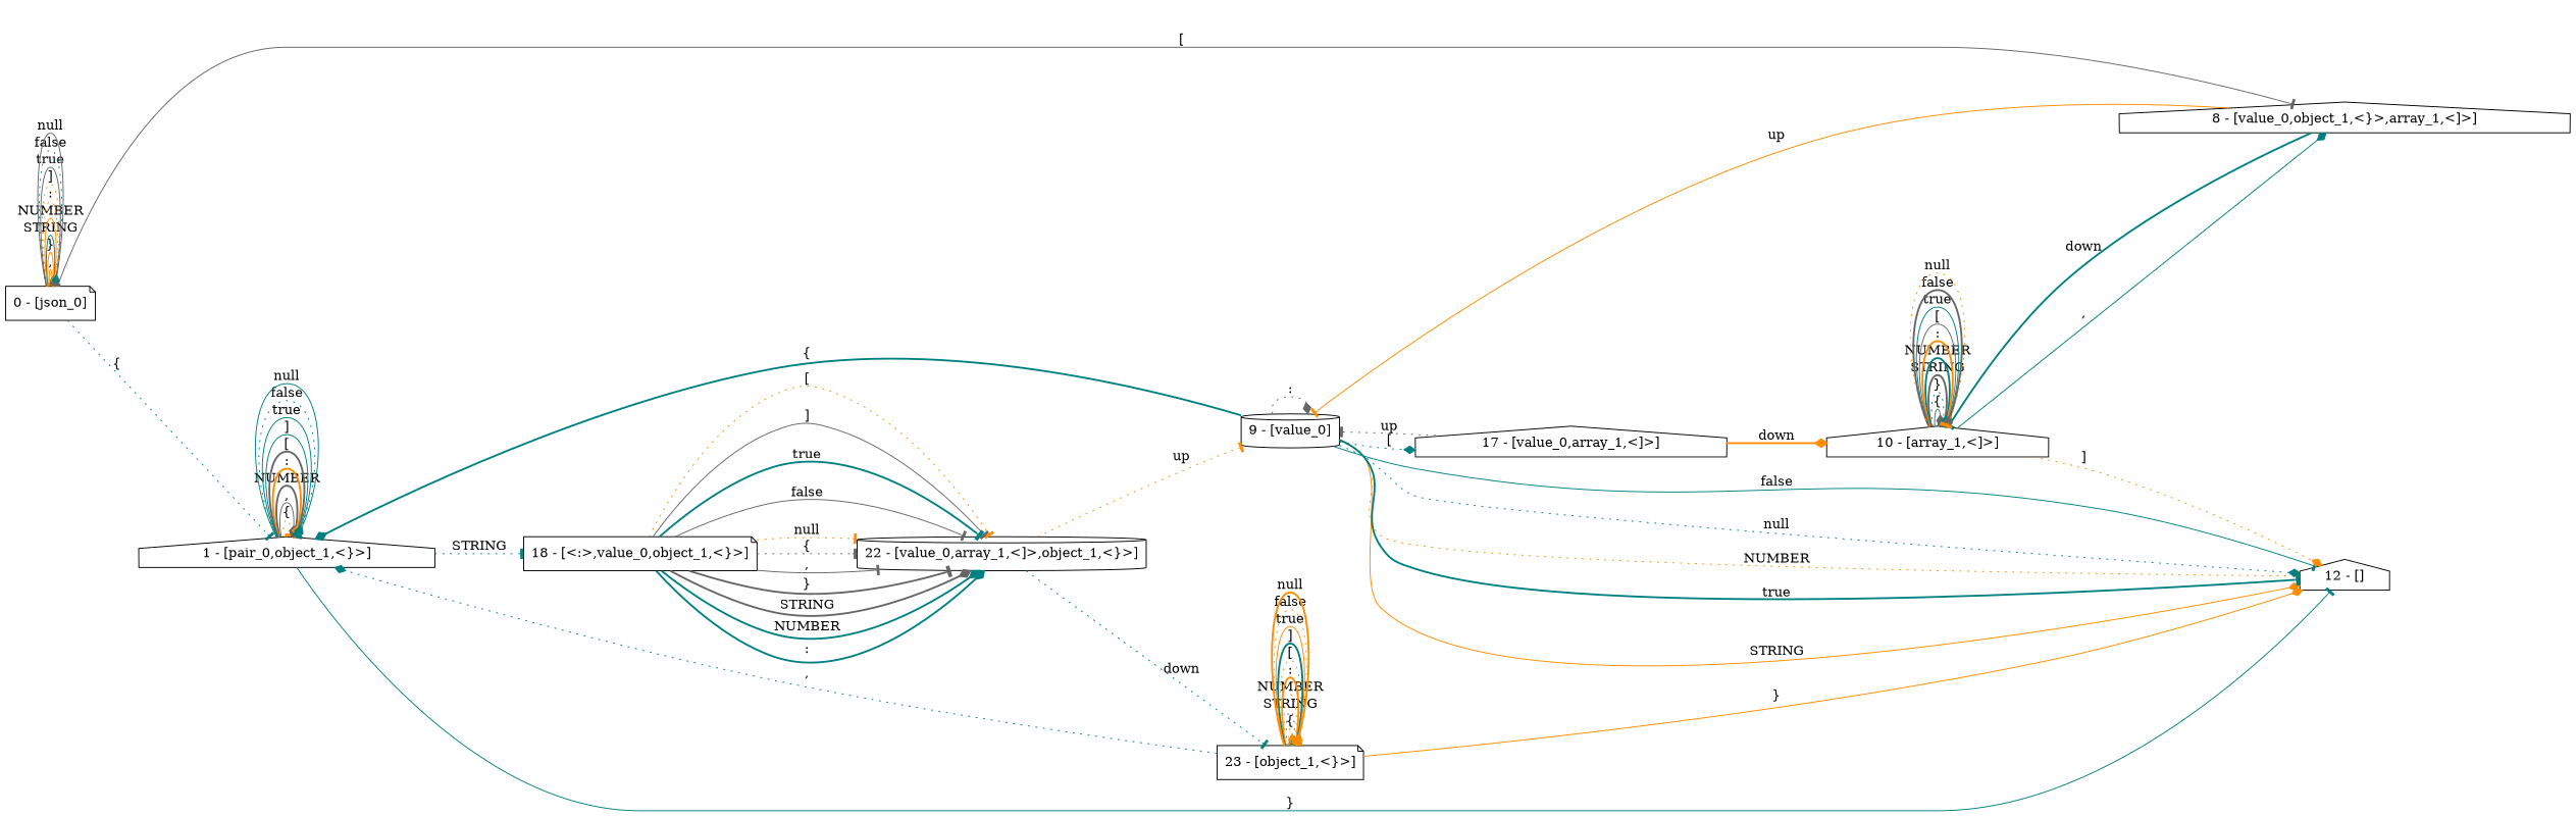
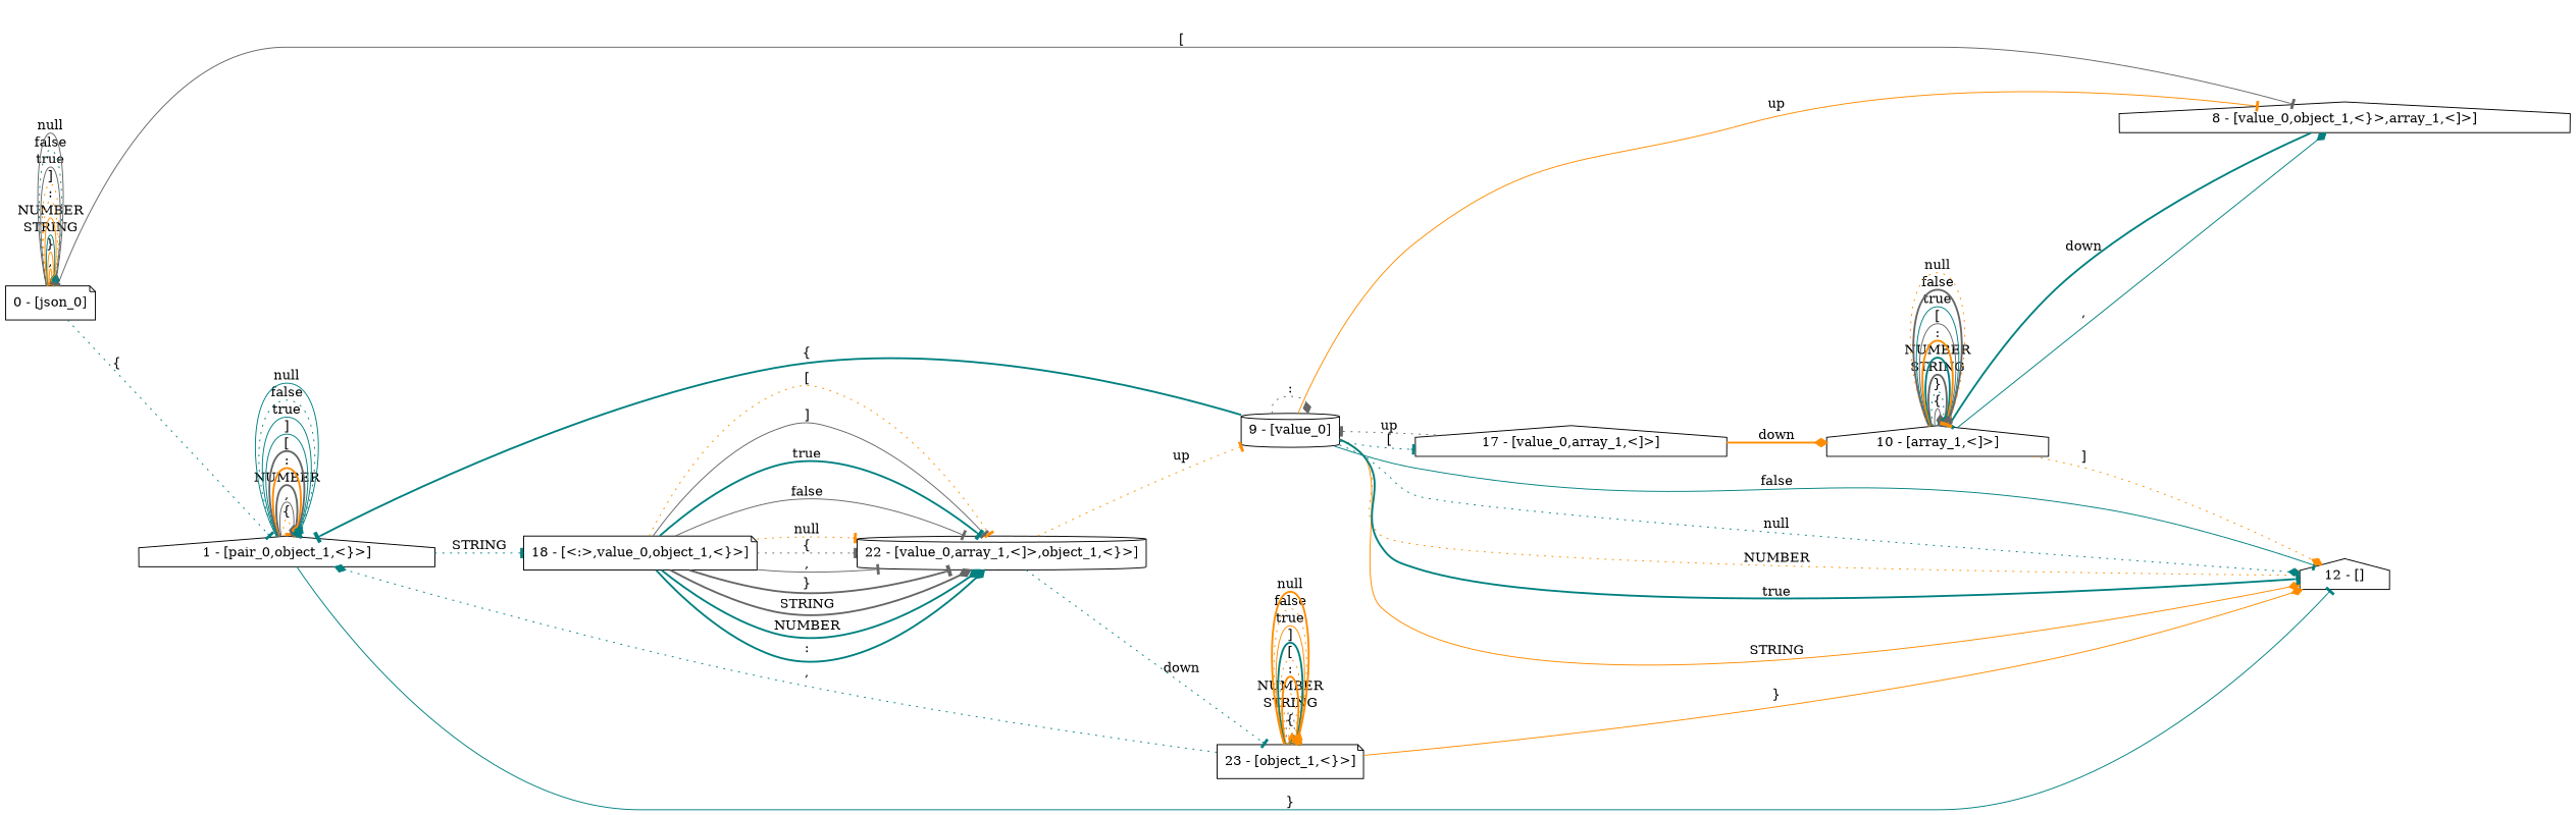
  digraph {
    rankdir=LR
    node [color=black shape=house]
    edge [arrowhead=tee color=darkorange style=dotted]
    n1 [label="0 - [json_0]" shape=note]
    n2 [label="1 - [pair_0,object_1,<}>]"]
    n3 [label="8 - [value_0,object_1,<}>,array_1,<]>]"]
    n4 [label="18 - [<:>,value_0,object_1,<}>]" shape=note]
    n5 [label="12 - []"]
    n6 [label="9 - [value_0]" shape=cylinder]
    n7 [label="10 - [array_1,<]>]"]
    n8 [label="22 - [value_0,array_1,<]>,object_1,<}>]" shape=cylinder]
    n9 [label="17 - [value_0,array_1,<]>]"]
    n10 [label="23 - [object_1,<}>]" shape=note]
    n1 -> n1 [label="," style=solid]
    n1 -> n1 [label="}" style=solid]
    n1 -> n1 [arrowhead=diamond color=teal label=STRING style=solid]
    n1 -> n1 [arrowhead=diamond label=NUMBER style=solid]
    n1 -> n1 [arrowhead=diamond label=":"]
    n1 -> n1 [label="]"]
    n1 -> n1 [color=gray40 label=true style=solid]
    n1 -> n1 [arrowhead=diamond color=teal label=false]
    n1 -> n1 [color=gray40 label=null style=solid]
    n1 -> n2 [color=teal label="{"]
    n1 -> n3 [color=gray40 label="[" style=solid]
    n2 -> n2 [label="{"]
    n2 -> n2 [arrowhead=diamond color=gray40 label="," style=solid]
    n2 -> n2 [arrowhead=diamond color=gray40 label=NUMBER style=bold]
    n2 -> n2 [arrowhead=diamond label=":" style=bold]
    n2 -> n2 [color=gray40 label="[" style=bold]
    n2 -> n2 [arrowhead=diamond color=teal label="]" style=solid]
    n2 -> n2 [arrowhead=diamond color=teal label=true style=solid]
    n2 -> n2 [color=teal label=false]
    n2 -> n2 [arrowhead=diamond color=teal label=null style=solid]
    n2 -> n4 [color=teal label=STRING]
    n2 -> n5 [color=teal label="}" style=solid]
-   n3 -> n6 [label=up style=solid]
+   n6 -> n3 [label=up style=solid]
    n3 -> n7 [color=teal label=down style=bold]
    n4 -> n8 [color=gray40 label="{"]
    n4 -> n8 [color=gray40 label="," style=solid]
    n4 -> n8 [color=gray40 label="}" style=bold]
    n4 -> n8 [arrowhead=diamond color=gray40 label=STRING style=bold]
    n4 -> n8 [arrowhead=diamond color=teal label=NUMBER style=bold]
    n4 -> n8 [arrowhead=diamond color=teal label=":" style=bold]
    n4 -> n8 [label="["]
    n4 -> n8 [color=gray40 label="]" style=solid]
    n4 -> n8 [color=teal label=true style=bold]
    n4 -> n8 [color=gray40 label=false style=solid]
    n4 -> n8 [label=null]
-   n6 -> n2 [arrowhead=diamond color=teal label="{" style=bold]
+   n6 -> n2 [color=teal label="{" style=bold]
    n6 -> n5 [arrowhead=diamond label=STRING style=solid]
    n6 -> n5 [label=NUMBER]
    n6 -> n5 [color=teal label=true style=bold]
    n6 -> n5 [color=teal label=false style=solid]
    n6 -> n5 [arrowhead=diamond color=teal label=null]
    n6 -> n6 [arrowhead=diamond color=gray40 label=":"]
-   n6 -> n9 [arrowhead=diamond color=teal label="["]
+   n6 -> n9 [color=teal label="["]
    n7 -> n3 [arrowhead=diamond color=teal label="," style=solid]
    n7 -> n5 [arrowhead=diamond label="]"]
    n7 -> n7 [arrowhead=diamond color=gray40 label="{" style=solid]
    n7 -> n7 [color=teal label="}"]
    n7 -> n7 [color=gray40 label=STRING style=bold]
    n7 -> n7 [arrowhead=diamond color=teal label=NUMBER style=bold]
    n7 -> n7 [label=":" style=bold]
    n7 -> n7 [arrowhead=diamond color=gray40 label="[" style=solid]
    n7 -> n7 [arrowhead=diamond color=teal label=true style=solid]
    n7 -> n7 [arrowhead=diamond color=gray40 label=false style=bold]
    n7 -> n7 [label=null]
    n8 -> n6 [label=up]
    n8 -> n10 [color=teal label=down]
    n9 -> n6 [color=gray40 label=up]
    n9 -> n7 [arrowhead=diamond label=down style=bold]
    n10 -> n2 [arrowhead=diamond color=teal label=","]
    n10 -> n5 [arrowhead=diamond label="}" style=solid]
    n10 -> n10 [arrowhead=diamond label="{"]
    n10 -> n10 [color=gray40 label=STRING]
    n10 -> n10 [label=NUMBER]
    n10 -> n10 [label=":" style=bold]
    n10 -> n10 [label="["]
    n10 -> n10 [color=teal label="]" style=bold]
    n10 -> n10 [label=true style=solid]
    n10 -> n10 [label=false]
    n10 -> n10 [arrowhead=diamond label=null style=bold]
  }
